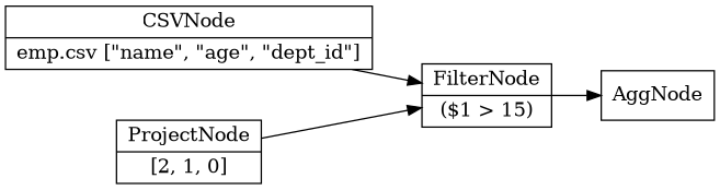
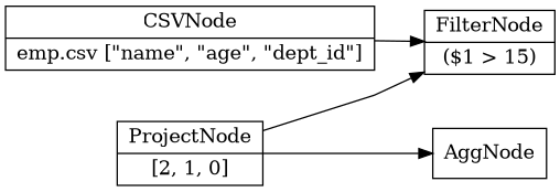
  digraph {
    nodesep=0.5
    rankdir=LR
    splines=polyline
    node [shape=record]
    n1 [label="CSVNode|emp.csv [\"name\", \"age\", \"dept_id\"]"]
    n2 [label="FilterNode|($1 &gt; 15)"]
    n3 [label="ProjectNode|[2, 1, 0]"]
    n4 [label=AggNode]
    n1 -> n2
    n3 -> n2
-   n2 -> n4
+   n3 -> n4
  }
